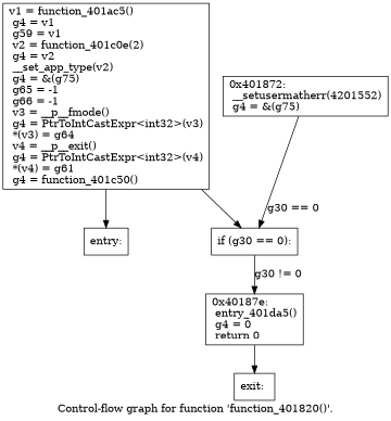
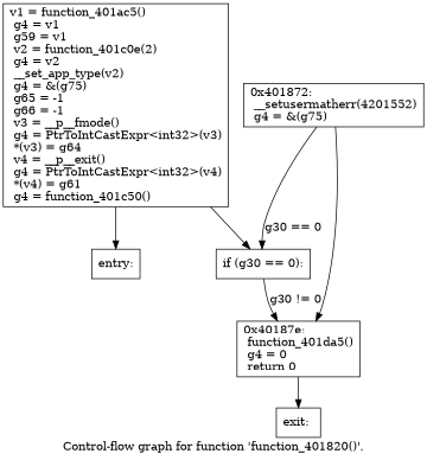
  digraph {
    label="Control-flow graph for function 'function_401820()'."
    node [shape=record]
    n1 [label="{entry:\l}"]
    n2 [label="{  v1 = function_401ac5()\l  g4 = v1\l  g59 = v1\l  v2 = function_401c0e(2)\l  g4 = v2\l  __set_app_type(v2)\l  g4 = &(g75)\l  g65 = -1\l  g66 = -1\l  v3 = __p__fmode()\l  g4 = PtrToIntCastExpr\<int32\>(v3)\l  *(v3) = g64\l  v4 = __p__exit()\l  g4 = PtrToIntCastExpr\<int32\>(v4)\l  *(v4) = g61\l  g4 = function_401c50()\l}"]
    n3 [label="{  if (g30 == 0):\l}"]
-   n4 [label="{0x40187e:\l  entry_401da5()\l  g4 = 0\l  return 0\l}"]
+   n4 [label="{0x40187e:\l  function_401da5()\l  g4 = 0\l  return 0\l}"]
    n5 [label="{0x401872:\l  __setusermatherr(4201552)\l  g4 = &(g75)\l}"]
    n6 [label="{exit:\l}"]
    n2 -> n1
    n2 -> n3
    n3 -> n4 [label="g30 != 0"]
    n4 -> n6
    n5 -> n3 [label="g30 == 0"]
+   n5 -> n4
  }
